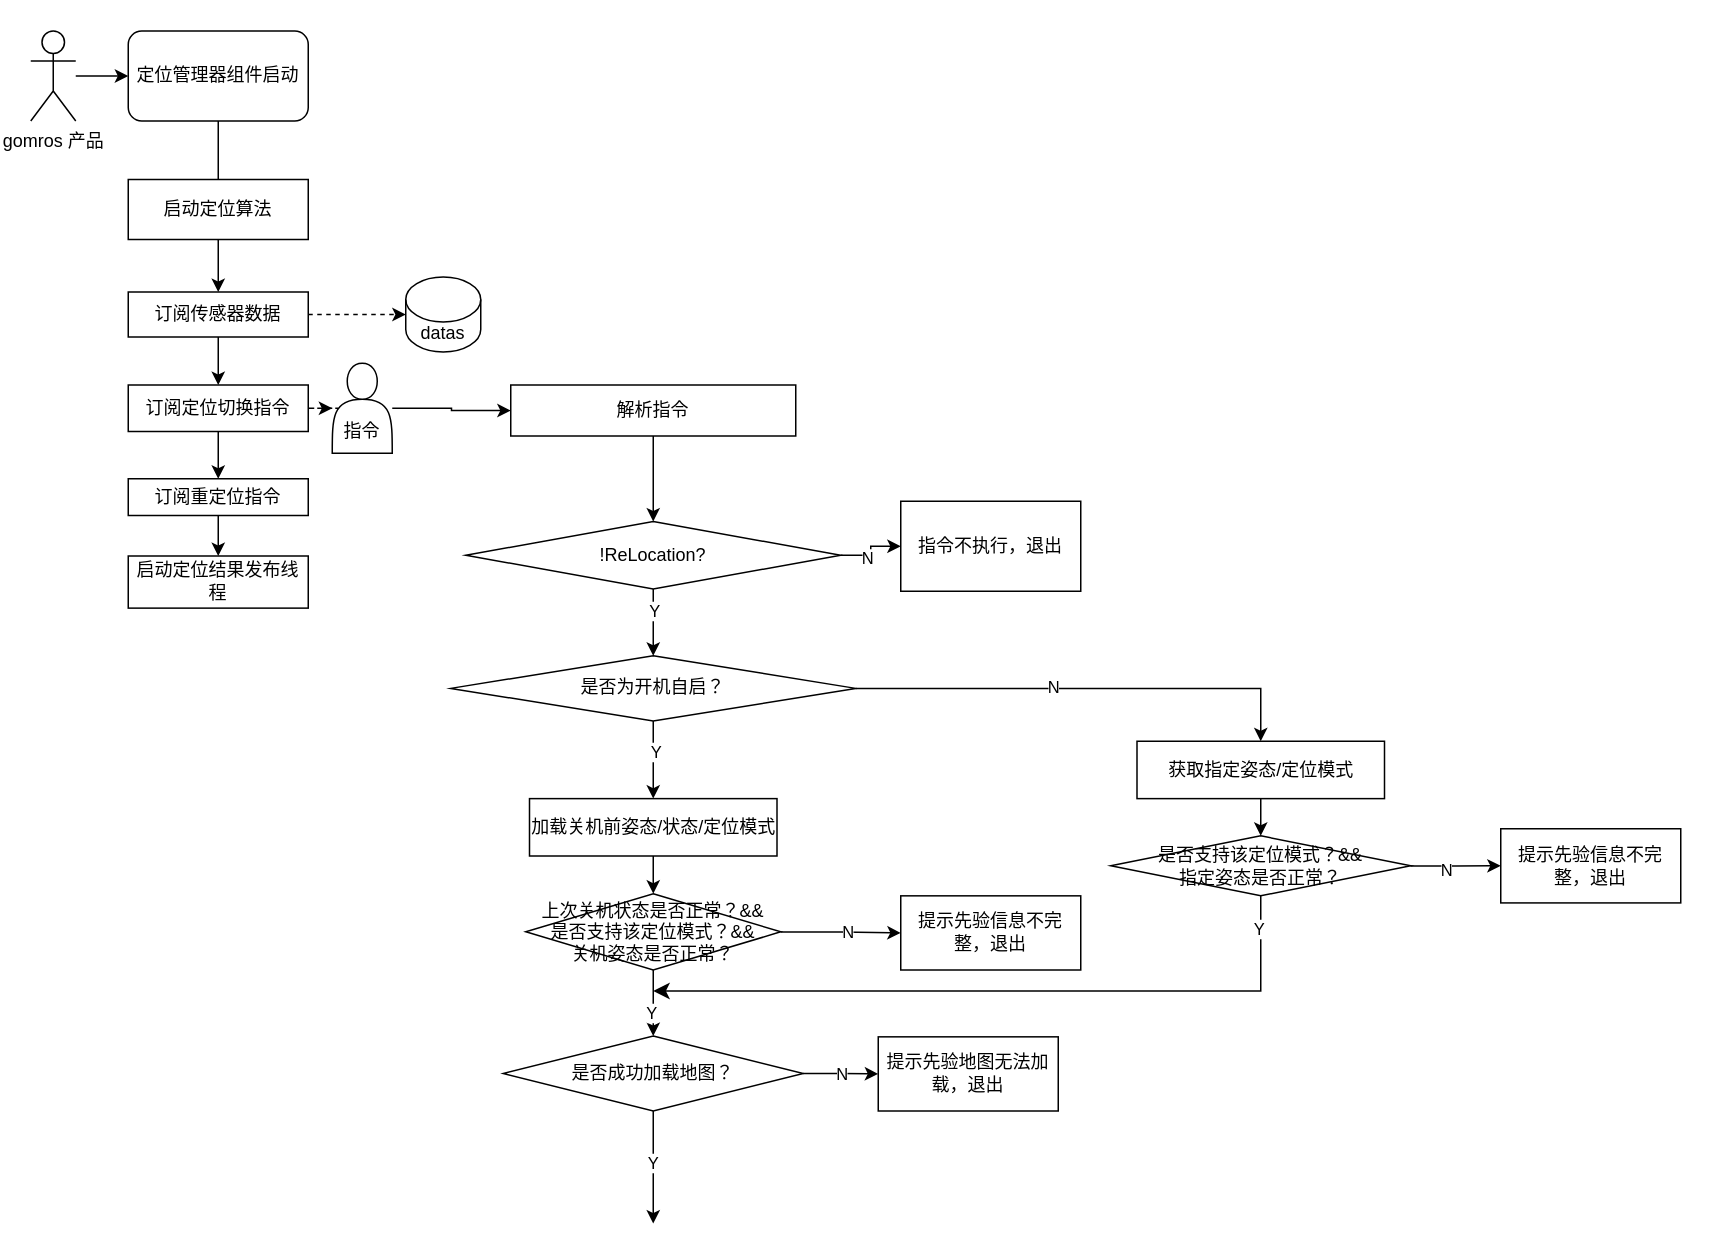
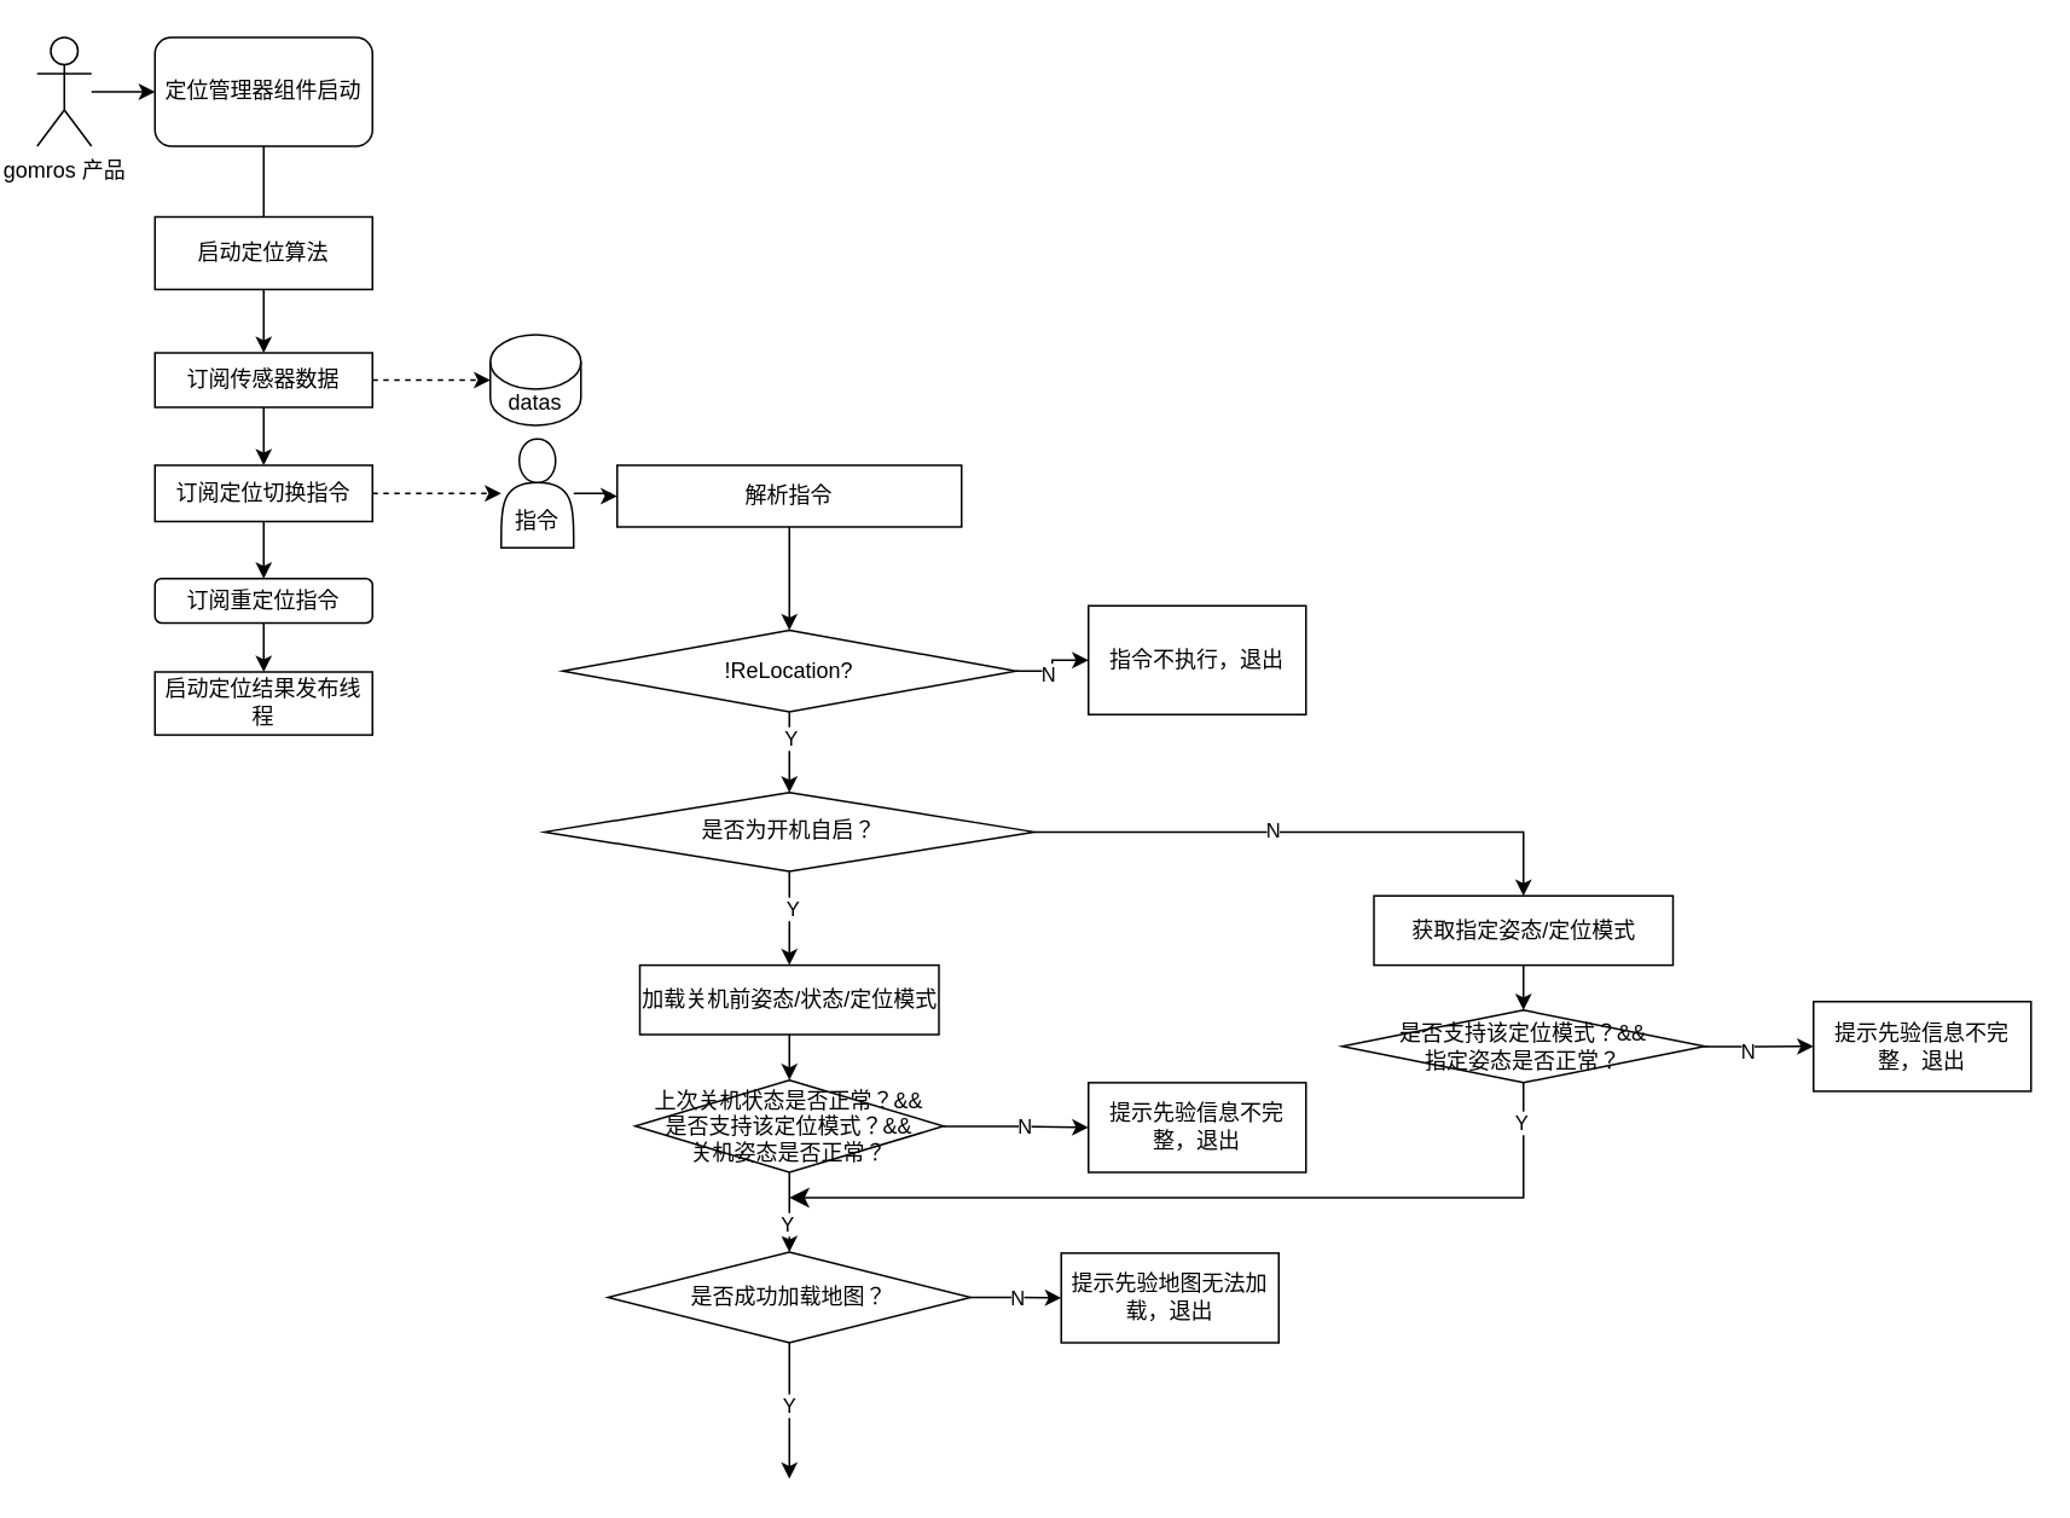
  <mxCell id="0" />
  <mxCell id="1" parent="0" />
  <mxCell id="2" value="" style="edgeStyle=orthogonalEdgeStyle;rounded=0;orthogonalLoop=1;jettySize=auto;html=1;" parent="1" source="3" edge="1"><mxGeometry relative="1" as="geometry"><mxPoint x="85" y="50.029" as="targetPoint" /></mxGeometry></mxCell>
  <mxCell id="3" value="gomros 产品" style="shape=umlActor;verticalLabelPosition=bottom;verticalAlign=top;html=1;outlineConnect=0;" parent="1" vertex="1"><mxGeometry x="20" y="20" width="30" height="60" as="geometry" /></mxCell>
  <mxCell id="4" value="" style="edgeStyle=orthogonalEdgeStyle;rounded=0;orthogonalLoop=1;jettySize=auto;html=1;" edge="1" parent="1" source="5"><mxGeometry relative="1" as="geometry"><mxPoint x="145" y="160" as="targetPoint" /></mxGeometry></mxCell>
  <mxCell id="5" value="定位管理器组件启动" style="rounded=1;whiteSpace=wrap;html=1;" parent="1" vertex="1"><mxGeometry x="85" y="20" width="120" height="60" as="geometry" /></mxCell>
  <mxCell id="6" value="" style="edgeStyle=orthogonalEdgeStyle;rounded=0;orthogonalLoop=1;jettySize=auto;html=1;" edge="1" parent="1" source="7" target="9"><mxGeometry relative="1" as="geometry" /></mxCell>
  <mxCell id="7" value="启动定位算法" style="rounded=0;whiteSpace=wrap;html=1;" vertex="1" parent="1"><mxGeometry x="85" y="119" width="120" height="40" as="geometry" /></mxCell>
  <mxCell id="8" value="" style="edgeStyle=orthogonalEdgeStyle;rounded=0;orthogonalLoop=1;jettySize=auto;html=1;" edge="1" parent="1" source="9" target="12"><mxGeometry relative="1" as="geometry" /></mxCell>
  <mxCell id="9" value="订阅传感器数据" style="whiteSpace=wrap;html=1;rounded=0;" vertex="1" parent="1"><mxGeometry x="85" y="194" width="120" height="30" as="geometry" /></mxCell>
  <mxCell id="10" value="" style="edgeStyle=orthogonalEdgeStyle;rounded=0;orthogonalLoop=1;jettySize=auto;html=1;" edge="1" parent="1" source="12" target="14"><mxGeometry relative="1" as="geometry" /></mxCell>
  <mxCell id="11" value="" style="edgeStyle=orthogonalEdgeStyle;rounded=0;orthogonalLoop=1;jettySize=auto;html=1;dashed=1;" edge="1" parent="1" source="12" target="19"><mxGeometry relative="1" as="geometry" /></mxCell>
  <mxCell id="12" value="订阅定位切换指令" style="whiteSpace=wrap;html=1;rounded=0;" vertex="1" parent="1"><mxGeometry x="85" y="256" width="120" height="31" as="geometry" /></mxCell>
  <mxCell id="13" value="" style="edgeStyle=orthogonalEdgeStyle;rounded=0;orthogonalLoop=1;jettySize=auto;html=1;" edge="1" parent="1" source="14" target="15"><mxGeometry relative="1" as="geometry" /></mxCell>
- <mxCell id="14" value="订阅重定位指令" style="whiteSpace=wrap;html=1;rounded=0;" vertex="1" parent="1"><mxGeometry x="85" y="318.5" width="120" height="24.5" as="geometry" /></mxCell>
+ <mxCell id="14" value="订阅重定位指令" style="whiteSpace=wrap;html=1;rounded=1;" vertex="1" parent="1"><mxGeometry x="85" y="318.5" width="120" height="24.5" as="geometry" /></mxCell>
  <mxCell id="15" value="启动定位结果发布线程" style="whiteSpace=wrap;html=1;rounded=0;" vertex="1" parent="1"><mxGeometry x="85" y="370" width="120" height="34.75" as="geometry" /></mxCell>
  <mxCell id="16" value="" style="endArrow=classic;html=1;rounded=0;exitX=1;exitY=0.5;exitDx=0;exitDy=0;dashed=1;" edge="1" parent="1" source="9"><mxGeometry width="50" height="50" relative="1" as="geometry"><mxPoint x="630" y="240" as="sourcePoint" /><mxPoint x="270" y="209" as="targetPoint" /></mxGeometry></mxCell>
  <mxCell id="17" value="datas" style="shape=cylinder3;whiteSpace=wrap;html=1;boundedLbl=1;backgroundOutline=1;size=15;" vertex="1" parent="1"><mxGeometry x="270" y="184" width="50" height="50" as="geometry" /></mxCell>
  <mxCell id="18" value="" style="edgeStyle=orthogonalEdgeStyle;rounded=0;orthogonalLoop=1;jettySize=auto;html=1;" edge="1" parent="1" source="19" target="21"><mxGeometry relative="1" as="geometry" /></mxCell>
- <mxCell id="19" value="&lt;div&gt;&lt;br&gt;&lt;/div&gt;&lt;div&gt;&lt;br&gt;&lt;/div&gt;指令" style="shape=actor;whiteSpace=wrap;html=1;" vertex="1" parent="1"><mxGeometry x="221" y="241.5" width="40" height="60" as="geometry" /></mxCell>
+ <mxCell id="19" value="&lt;div&gt;&lt;br&gt;&lt;/div&gt;&lt;div&gt;&lt;br&gt;&lt;/div&gt;指令" style="shape=actor;whiteSpace=wrap;html=1;" vertex="1" parent="1"><mxGeometry x="276" y="241.5" width="40" height="60" as="geometry" /></mxCell>
  <mxCell id="20" value="" style="edgeStyle=orthogonalEdgeStyle;rounded=0;orthogonalLoop=1;jettySize=auto;html=1;" edge="1" parent="1" source="21" target="26"><mxGeometry relative="1" as="geometry" /></mxCell>
  <mxCell id="21" value="解析指令" style="rounded=0;whiteSpace=wrap;html=1;" vertex="1" parent="1"><mxGeometry x="340" y="256" width="190" height="34" as="geometry" /></mxCell>
  <mxCell id="22" value="" style="edgeStyle=orthogonalEdgeStyle;rounded=0;orthogonalLoop=1;jettySize=auto;html=1;" edge="1" parent="1" source="26" target="27"><mxGeometry relative="1" as="geometry" /></mxCell>
  <mxCell id="23" value="N" style="edgeLabel;html=1;align=center;verticalAlign=middle;resizable=0;points=[];" vertex="1" connectable="0" parent="22"><mxGeometry x="-0.272" y="-2" relative="1" as="geometry"><mxPoint as="offset" /></mxGeometry></mxCell>
  <mxCell id="24" value="" style="edgeStyle=orthogonalEdgeStyle;rounded=0;orthogonalLoop=1;jettySize=auto;html=1;" edge="1" parent="1" source="26" target="32"><mxGeometry relative="1" as="geometry" /></mxCell>
  <mxCell id="25" value="Y" style="edgeLabel;html=1;align=center;verticalAlign=middle;resizable=0;points=[];" vertex="1" connectable="0" parent="24"><mxGeometry x="-0.373" relative="1" as="geometry"><mxPoint as="offset" /></mxGeometry></mxCell>
  <mxCell id="26" value="!ReLocation?" style="rhombus;whiteSpace=wrap;html=1;rounded=0;" vertex="1" parent="1"><mxGeometry x="310" y="347" width="250" height="45" as="geometry" /></mxCell>
  <mxCell id="27" value="指令不执行，退出" style="whiteSpace=wrap;html=1;rounded=0;" vertex="1" parent="1"><mxGeometry x="600" y="333.5" width="120" height="60" as="geometry" /></mxCell>
  <mxCell id="28" value="" style="edgeStyle=orthogonalEdgeStyle;rounded=0;orthogonalLoop=1;jettySize=auto;html=1;" edge="1" parent="1" source="32" target="34"><mxGeometry relative="1" as="geometry" /></mxCell>
  <mxCell id="29" value="Y" style="edgeLabel;html=1;align=center;verticalAlign=middle;resizable=0;points=[];" vertex="1" connectable="0" parent="28"><mxGeometry x="-0.218" y="1" relative="1" as="geometry"><mxPoint as="offset" /></mxGeometry></mxCell>
  <mxCell id="30" style="edgeStyle=orthogonalEdgeStyle;rounded=0;orthogonalLoop=1;jettySize=auto;html=1;exitX=1;exitY=0.5;exitDx=0;exitDy=0;entryX=0.5;entryY=0;entryDx=0;entryDy=0;" edge="1" parent="1" source="32" target="53"><mxGeometry relative="1" as="geometry" /></mxCell>
  <mxCell id="31" value="N" style="edgeLabel;html=1;align=center;verticalAlign=middle;resizable=0;points=[];" vertex="1" connectable="0" parent="30"><mxGeometry x="-0.14" y="1" relative="1" as="geometry"><mxPoint as="offset" /></mxGeometry></mxCell>
  <mxCell id="32" value="是否为开机自启？" style="rhombus;whiteSpace=wrap;html=1;rounded=0;" vertex="1" parent="1"><mxGeometry x="300" y="436.5" width="270" height="43.5" as="geometry" /></mxCell>
  <mxCell id="33" value="" style="edgeStyle=orthogonalEdgeStyle;rounded=0;orthogonalLoop=1;jettySize=auto;html=1;" edge="1" parent="1" source="34" target="39"><mxGeometry relative="1" as="geometry" /></mxCell>
  <mxCell id="34" value="加载关机前姿态/状态/定位模式" style="whiteSpace=wrap;html=1;rounded=0;" vertex="1" parent="1"><mxGeometry x="352.5" y="531.75" width="165" height="38.25" as="geometry" /></mxCell>
  <mxCell id="35" value="" style="edgeStyle=orthogonalEdgeStyle;rounded=0;orthogonalLoop=1;jettySize=auto;html=1;" edge="1" parent="1" source="39"><mxGeometry relative="1" as="geometry"><mxPoint x="435" y="690" as="targetPoint" /></mxGeometry></mxCell>
  <mxCell id="36" value="Y" style="edgeLabel;html=1;align=center;verticalAlign=middle;resizable=0;points=[];" vertex="1" connectable="0" parent="35"><mxGeometry x="0.298" y="-2" relative="1" as="geometry"><mxPoint as="offset" /></mxGeometry></mxCell>
  <mxCell id="37" value="" style="edgeStyle=orthogonalEdgeStyle;rounded=0;orthogonalLoop=1;jettySize=auto;html=1;" edge="1" parent="1" source="39" target="40"><mxGeometry relative="1" as="geometry" /></mxCell>
  <mxCell id="38" value="N" style="edgeLabel;html=1;align=center;verticalAlign=middle;resizable=0;points=[];" vertex="1" connectable="0" parent="37"><mxGeometry x="0.106" y="1" relative="1" as="geometry"><mxPoint as="offset" /></mxGeometry></mxCell>
  <mxCell id="39" value="上次关机状态是否正常？&amp;amp;&amp;amp;&lt;div&gt;是否支持该&lt;span style=&quot;background-color: transparent; color: light-dark(rgb(0, 0, 0), rgb(255, 255, 255));&quot;&gt;定位模式&lt;/span&gt;&lt;span style=&quot;background-color: transparent; color: light-dark(rgb(0, 0, 0), rgb(255, 255, 255));&quot;&gt;？&amp;amp;&amp;amp;&lt;/span&gt;&lt;/div&gt;&lt;div&gt;关机姿态是否正常？&lt;/div&gt;" style="rhombus;whiteSpace=wrap;html=1;rounded=0;" vertex="1" parent="1"><mxGeometry x="350" y="595.13" width="170" height="50.87" as="geometry" /></mxCell>
  <mxCell id="40" value="提示先验信息不完整，退出" style="whiteSpace=wrap;html=1;rounded=0;" vertex="1" parent="1"><mxGeometry x="600" y="596.56" width="120" height="49.44" as="geometry" /></mxCell>
  <mxCell id="41" value="" style="edgeStyle=orthogonalEdgeStyle;rounded=0;orthogonalLoop=1;jettySize=auto;html=1;" edge="1" parent="1" source="45"><mxGeometry relative="1" as="geometry"><mxPoint x="435" y="815" as="targetPoint" /></mxGeometry></mxCell>
  <mxCell id="42" value="Y" style="edgeLabel;html=1;align=center;verticalAlign=middle;resizable=0;points=[];" vertex="1" connectable="0" parent="41"><mxGeometry x="-0.092" y="-1" relative="1" as="geometry"><mxPoint as="offset" /></mxGeometry></mxCell>
  <mxCell id="43" value="" style="edgeStyle=orthogonalEdgeStyle;rounded=0;orthogonalLoop=1;jettySize=auto;html=1;" edge="1" parent="1" source="45" target="46"><mxGeometry relative="1" as="geometry" /></mxCell>
  <mxCell id="44" value="N" style="edgeLabel;html=1;align=center;verticalAlign=middle;resizable=0;points=[];" vertex="1" connectable="0" parent="43"><mxGeometry x="0.051" relative="1" as="geometry"><mxPoint as="offset" /></mxGeometry></mxCell>
  <mxCell id="45" value="是否成功加载地图？" style="rhombus;whiteSpace=wrap;html=1;" vertex="1" parent="1"><mxGeometry x="335" y="690" width="200" height="50" as="geometry" /></mxCell>
  <mxCell id="46" value="提示先验地图无法加载，退出" style="whiteSpace=wrap;html=1;rounded=0;" vertex="1" parent="1"><mxGeometry x="585" y="690.56" width="120" height="49.44" as="geometry" /></mxCell>
  <mxCell id="47" value="" style="edgeStyle=orthogonalEdgeStyle;rounded=0;orthogonalLoop=1;jettySize=auto;html=1;" edge="1" parent="1" source="49" target="54"><mxGeometry relative="1" as="geometry" /></mxCell>
  <mxCell id="48" value="N" style="edgeLabel;html=1;align=center;verticalAlign=middle;resizable=0;points=[];" vertex="1" connectable="0" parent="47"><mxGeometry x="-0.203" y="-3" relative="1" as="geometry"><mxPoint as="offset" /></mxGeometry></mxCell>
  <mxCell id="49" value="是否支持该&lt;span style=&quot;color: light-dark(rgb(0, 0, 0), rgb(255, 255, 255)); background-color: transparent;&quot;&gt;定位模式&lt;/span&gt;&lt;span style=&quot;color: light-dark(rgb(0, 0, 0), rgb(255, 255, 255)); background-color: transparent;&quot;&gt;？&amp;amp;&amp;amp;&lt;/span&gt;&lt;div&gt;&lt;span style=&quot;color: light-dark(rgb(0, 0, 0), rgb(255, 255, 255)); background-color: transparent;&quot;&gt;指定姿态是否正常？&lt;/span&gt;&lt;/div&gt;" style="rhombus;whiteSpace=wrap;html=1;" vertex="1" parent="1"><mxGeometry x="740" y="556.56" width="200" height="40" as="geometry" /></mxCell>
  <mxCell id="50" value="" style="edgeStyle=elbowEdgeStyle;elbow=vertical;endArrow=classic;html=1;curved=0;rounded=0;endSize=8;startSize=8;exitX=0.5;exitY=1;exitDx=0;exitDy=0;" edge="1" parent="1" source="49"><mxGeometry width="50" height="50" relative="1" as="geometry"><mxPoint x="835" y="560" as="sourcePoint" /><mxPoint x="435" y="660" as="targetPoint" /><Array as="points"><mxPoint x="635" y="660" /></Array></mxGeometry></mxCell>
  <mxCell id="51" value="Y" style="edgeLabel;html=1;align=center;verticalAlign=middle;resizable=0;points=[];" vertex="1" connectable="0" parent="50"><mxGeometry x="-0.906" y="-2" relative="1" as="geometry"><mxPoint as="offset" /></mxGeometry></mxCell>
  <mxCell id="52" style="edgeStyle=orthogonalEdgeStyle;rounded=0;orthogonalLoop=1;jettySize=auto;html=1;exitX=0.5;exitY=1;exitDx=0;exitDy=0;entryX=0.5;entryY=0;entryDx=0;entryDy=0;" edge="1" parent="1" source="53" target="49"><mxGeometry relative="1" as="geometry" /></mxCell>
  <mxCell id="53" value="获取指定姿态/定位模式" style="whiteSpace=wrap;html=1;rounded=0;" vertex="1" parent="1"><mxGeometry x="757.5" y="493.5" width="165" height="38.25" as="geometry" /></mxCell>
  <mxCell id="54" value="提示先验信息不完整，退出" style="whiteSpace=wrap;html=1;rounded=0;" vertex="1" parent="1"><mxGeometry x="1000" y="551.84" width="120" height="49.44" as="geometry" /></mxCell>
